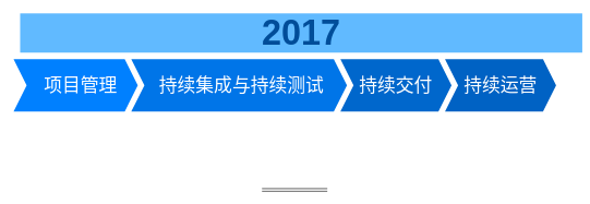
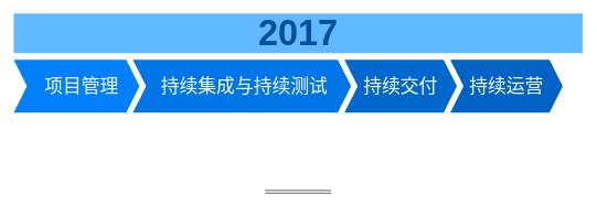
  <mxCell id="0" />
  <mxCell id="1" parent="0" />
  <mxCell id="2" value="&amp;nbsp; 项目管理" style="shape=step;whiteSpace=wrap;html=1;fontSize=28;fillColor=#0080FF;fontColor=#FFFFFF;strokeColor=none;align=center;size=0.105;" parent="1" vertex="1"><mxGeometry x="20" y="90" width="190" height="80" as="geometry" /></mxCell>
  <mxCell id="3" value="持续交付" style="shape=step;whiteSpace=wrap;html=1;fontSize=28;fillColor=#0067CC;fontColor=#FFFFFF;strokeColor=none;size=0.118;" parent="1" vertex="1"><mxGeometry x="520" y="90" width="170" height="80" as="geometry" /></mxCell>
  <mxCell id="4" value="持续运营" style="shape=step;whiteSpace=wrap;html=1;fontSize=28;fillColor=#0062C4;fontColor=#FFFFFF;strokeColor=none;size=0.118;" parent="1" vertex="1"><mxGeometry x="680" y="90" width="170" height="80" as="geometry" /></mxCell>
- <mxCell id="5" value="2017" style="text;html=1;strokeColor=none;fillColor=#61BAFF;align=center;verticalAlign=middle;whiteSpace=wrap;fontSize=54;fontStyle=1;fontColor=#004D99;" parent="1" vertex="1"><mxGeometry x="30" y="20" width="860" height="60" as="geometry" /></mxCell>
+ <mxCell id="5" value="2017" style="text;html=1;strokeColor=none;fillColor=#61BAFF;align=center;verticalAlign=middle;whiteSpace=wrap;fontSize=54;fontStyle=1;fontColor=#004D99;" parent="1" vertex="1"><mxGeometry x="20" y="20" width="860" height="60" as="geometry" /></mxCell>
  <mxCell id="6" value="" style="shape=link;html=1;" edge="1" parent="1"><mxGeometry width="100" relative="1" as="geometry"><mxPoint x="400" y="290" as="sourcePoint" /><mxPoint x="500" y="290" as="targetPoint" /></mxGeometry></mxCell>
  <mxCell id="7" value="&lt;span&gt;&amp;nbsp;持续集成与持续测试&lt;/span&gt;" style="shape=step;whiteSpace=wrap;html=1;fontSize=28;fillColor=#0075E8;fontColor=#FFFFFF;strokeColor=none;size=0.061;" parent="1" vertex="1"><mxGeometry x="200" y="90" width="330" height="80" as="geometry" /></mxCell>
